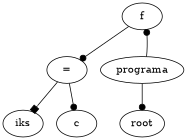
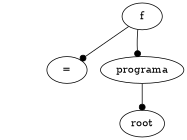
  digraph {
    fontname="DejaVu Serif"
    node [fontname="DejaVu Serif"]
    edge [arrowhead=dot fontname="DejaVu Serif"]
-   n1 [label=iks]
-   n2 [label=c]
    n3 [label="="]
    n4 [label=f]
    n5 [label=programa]
    n6 [label=root]
-   n3 -> n1 [arrowhead=box]
-   n3 -> n2
    n4 -> n3
-   n5 -> n4
+   n4 -> n5
    n5 -> n6
  }
